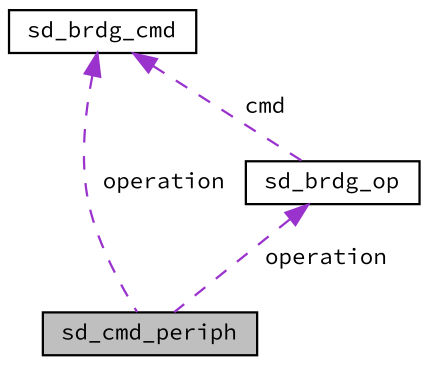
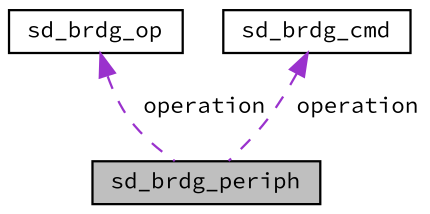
  digraph {
    fontname="Source Code Pro"
    node [color=black fillcolor=white fontname="Source Code Pro" fontsize=10 shape=record style=filled]
    edge [color=darkorchid3 dir=back fontname="Source Code Pro" fontsize=10 labelfontname=Helvetica labelfontsize=10 style=dashed]
-   n1 [fillcolor=grey75 fontcolor=black height=0.2 label=sd_cmd_periph width=0.4]
+   n1 [fillcolor=grey75 fontcolor=black height=0.2 label=sd_brdg_periph width=0.4]
    n2 [height=0.2 label=sd_brdg_op width=0.4]
    n3 [height=0.2 label=sd_brdg_cmd width=0.4]
    n2 -> n1 [label=" operation"]
    n3 -> n1 [label=" operation"]
-   n3 -> n2 [label=" cmd"]
  }
